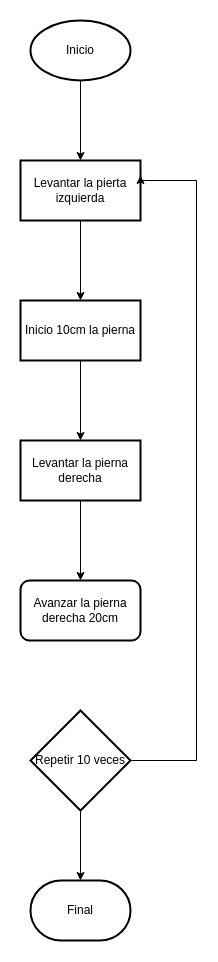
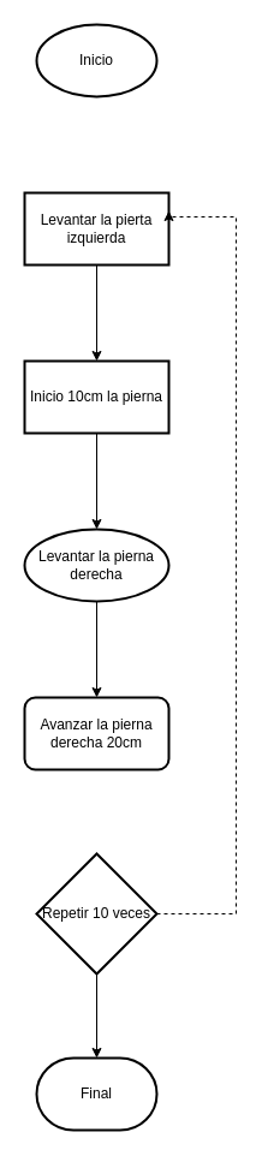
  <mxCell id="0" />
  <mxCell id="1" parent="0" />
- <mxCell id="2" value="" style="edgeStyle=orthogonalEdgeStyle;rounded=0;orthogonalLoop=1;jettySize=auto;html=1;" edge="1" parent="1" source="3" target="5"><mxGeometry relative="1" as="geometry" /></mxCell>
  <mxCell id="3" value="Inicio" style="strokeWidth=2;html=1;shape=mxgraph.flowchart.start_1;whiteSpace=wrap;" vertex="1" parent="1"><mxGeometry x="30" y="20" width="100" height="60" as="geometry" /></mxCell>
  <mxCell id="4" value="" style="edgeStyle=orthogonalEdgeStyle;rounded=0;orthogonalLoop=1;jettySize=auto;html=1;" edge="1" parent="1" source="5" target="7"><mxGeometry relative="1" as="geometry" /></mxCell>
  <mxCell id="5" value="Levantar la pierta izquierda" style="whiteSpace=wrap;html=1;strokeWidth=2;" vertex="1" parent="1"><mxGeometry x="20" y="160" width="120" height="60" as="geometry" /></mxCell>
  <mxCell id="6" value="" style="edgeStyle=orthogonalEdgeStyle;rounded=0;orthogonalLoop=1;jettySize=auto;html=1;" edge="1" parent="1" source="7" target="9"><mxGeometry relative="1" as="geometry" /></mxCell>
  <mxCell id="7" value="Inicio 10cm la pierna" style="whiteSpace=wrap;html=1;strokeWidth=2;" vertex="1" parent="1"><mxGeometry x="20" y="300" width="120" height="60" as="geometry" /></mxCell>
  <mxCell id="8" value="" style="edgeStyle=orthogonalEdgeStyle;rounded=0;orthogonalLoop=1;jettySize=auto;html=1;" edge="1" parent="1" source="9" target="10"><mxGeometry relative="1" as="geometry" /></mxCell>
- <mxCell id="9" value="Levantar la pierna derecha" style="whiteSpace=wrap;html=1;strokeWidth=2;" vertex="1" parent="1"><mxGeometry x="20" y="440" width="120" height="60" as="geometry" /></mxCell>
+ <mxCell id="9" value="Levantar la pierna derecha" style="ellipse;whiteSpace=wrap;html=1;strokeWidth=2;" vertex="1" parent="1"><mxGeometry x="20" y="440" width="120" height="60" as="geometry" /></mxCell>
  <mxCell id="10" value="&lt;div&gt;Avanzar la pierna &lt;br&gt;&lt;/div&gt;&lt;div&gt;derecha 20cm&lt;br&gt;&lt;/div&gt;" style="whiteSpace=wrap;html=1;strokeWidth=2;rounded=1;" vertex="1" parent="1"><mxGeometry x="20" y="580" width="120" height="60" as="geometry" /></mxCell>
- <mxCell id="11" style="edgeStyle=orthogonalEdgeStyle;rounded=0;orthogonalLoop=1;jettySize=auto;html=1;exitX=1;exitY=0.5;exitDx=0;exitDy=0;exitPerimeter=0;entryX=1;entryY=0.25;entryDx=0;entryDy=0;" edge="1" parent="1" source="13" target="5"><mxGeometry relative="1" as="geometry"><mxPoint x="286" y="180" as="targetPoint" /><Array as="points"><mxPoint x="196" y="760" /><mxPoint x="196" y="180" /><mxPoint x="140" y="180" /></Array></mxGeometry></mxCell>
+ <mxCell id="11" style="edgeStyle=orthogonalEdgeStyle;rounded=0;orthogonalLoop=1;jettySize=auto;html=1;exitX=1;exitY=0.5;exitDx=0;exitDy=0;exitPerimeter=0;entryX=1;entryY=0.25;entryDx=0;entryDy=0;dashed=1;" edge="1" parent="1" source="13" target="5"><mxGeometry relative="1" as="geometry"><mxPoint x="286" y="180" as="targetPoint" /><Array as="points"><mxPoint x="196" y="760" /><mxPoint x="196" y="180" /><mxPoint x="140" y="180" /></Array></mxGeometry></mxCell>
  <mxCell id="12" value="" style="edgeStyle=orthogonalEdgeStyle;rounded=0;orthogonalLoop=1;jettySize=auto;html=1;" edge="1" parent="1" source="13" target="14"><mxGeometry relative="1" as="geometry" /></mxCell>
  <mxCell id="13" value="Repetir 10 veces" style="strokeWidth=2;html=1;shape=mxgraph.flowchart.decision;whiteSpace=wrap;" vertex="1" parent="1"><mxGeometry x="30" y="710" width="100" height="100" as="geometry" /></mxCell>
  <mxCell id="14" value="Final" style="strokeWidth=2;html=1;shape=mxgraph.flowchart.terminator;whiteSpace=wrap;" vertex="1" parent="1"><mxGeometry x="30" y="880" width="100" height="60" as="geometry" /></mxCell>
